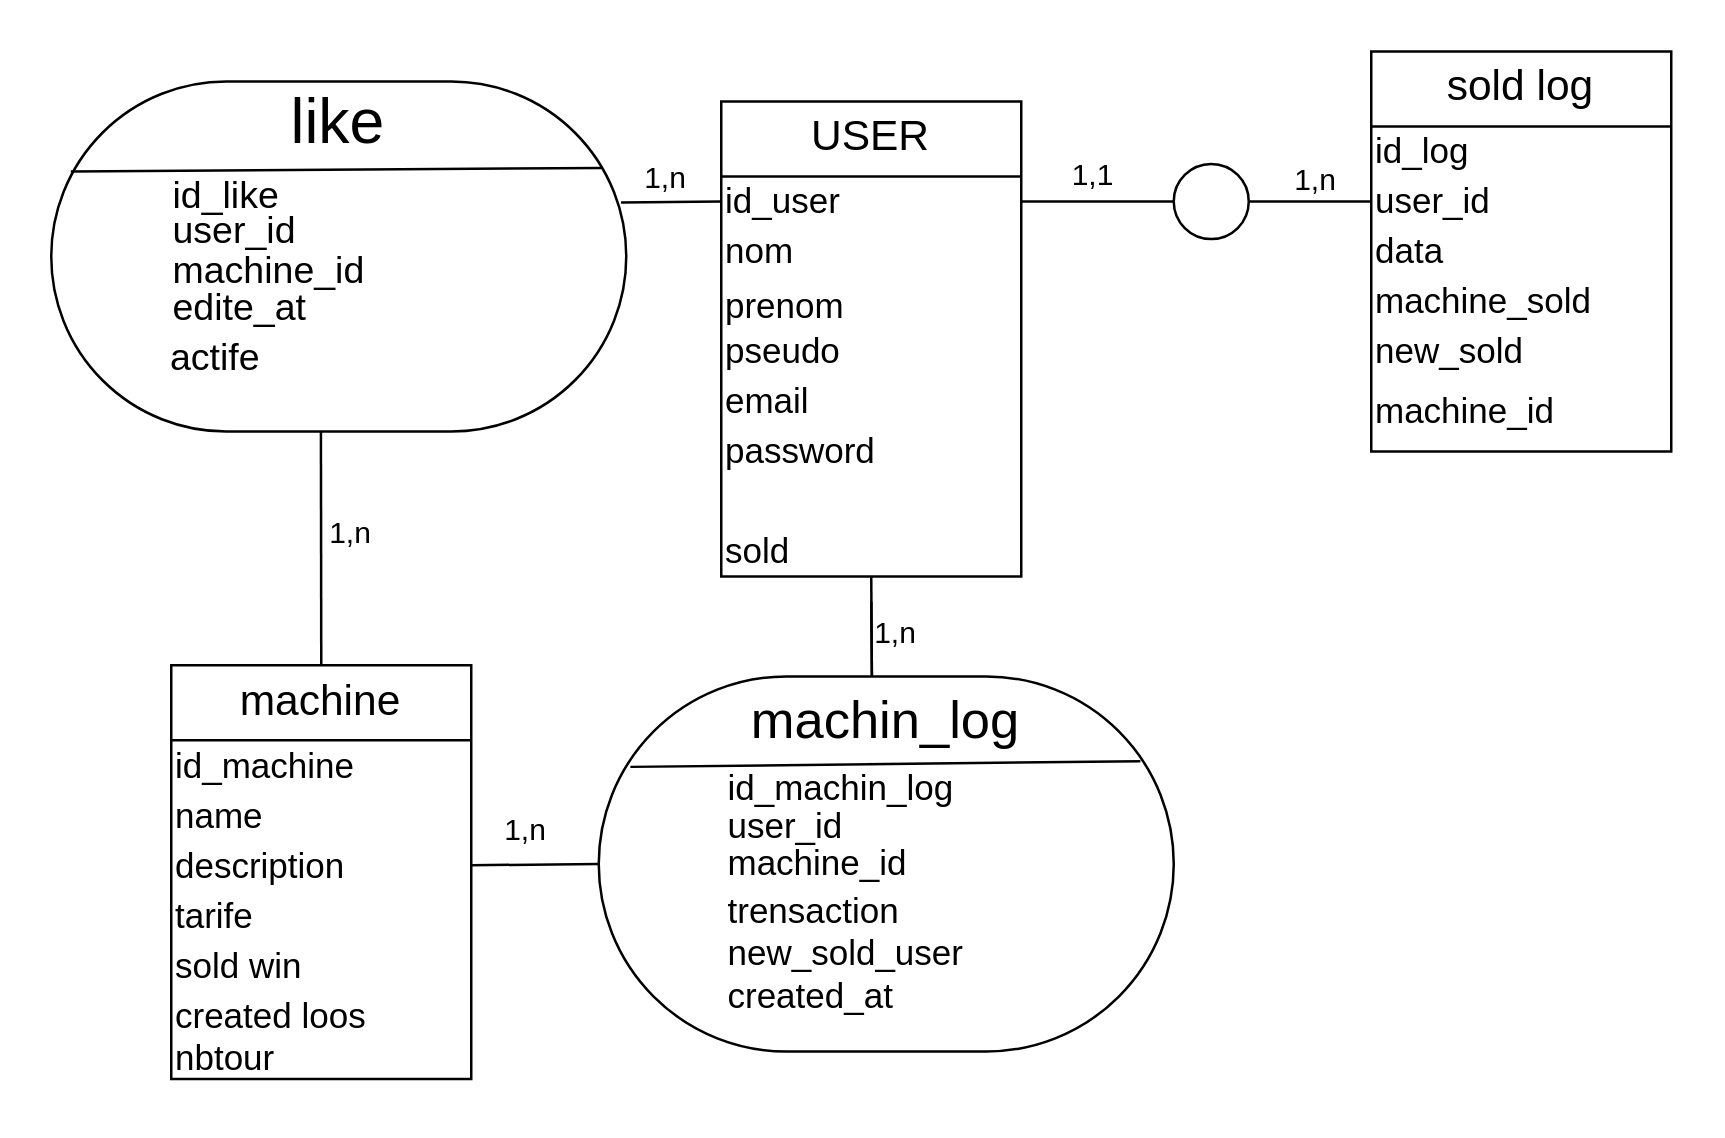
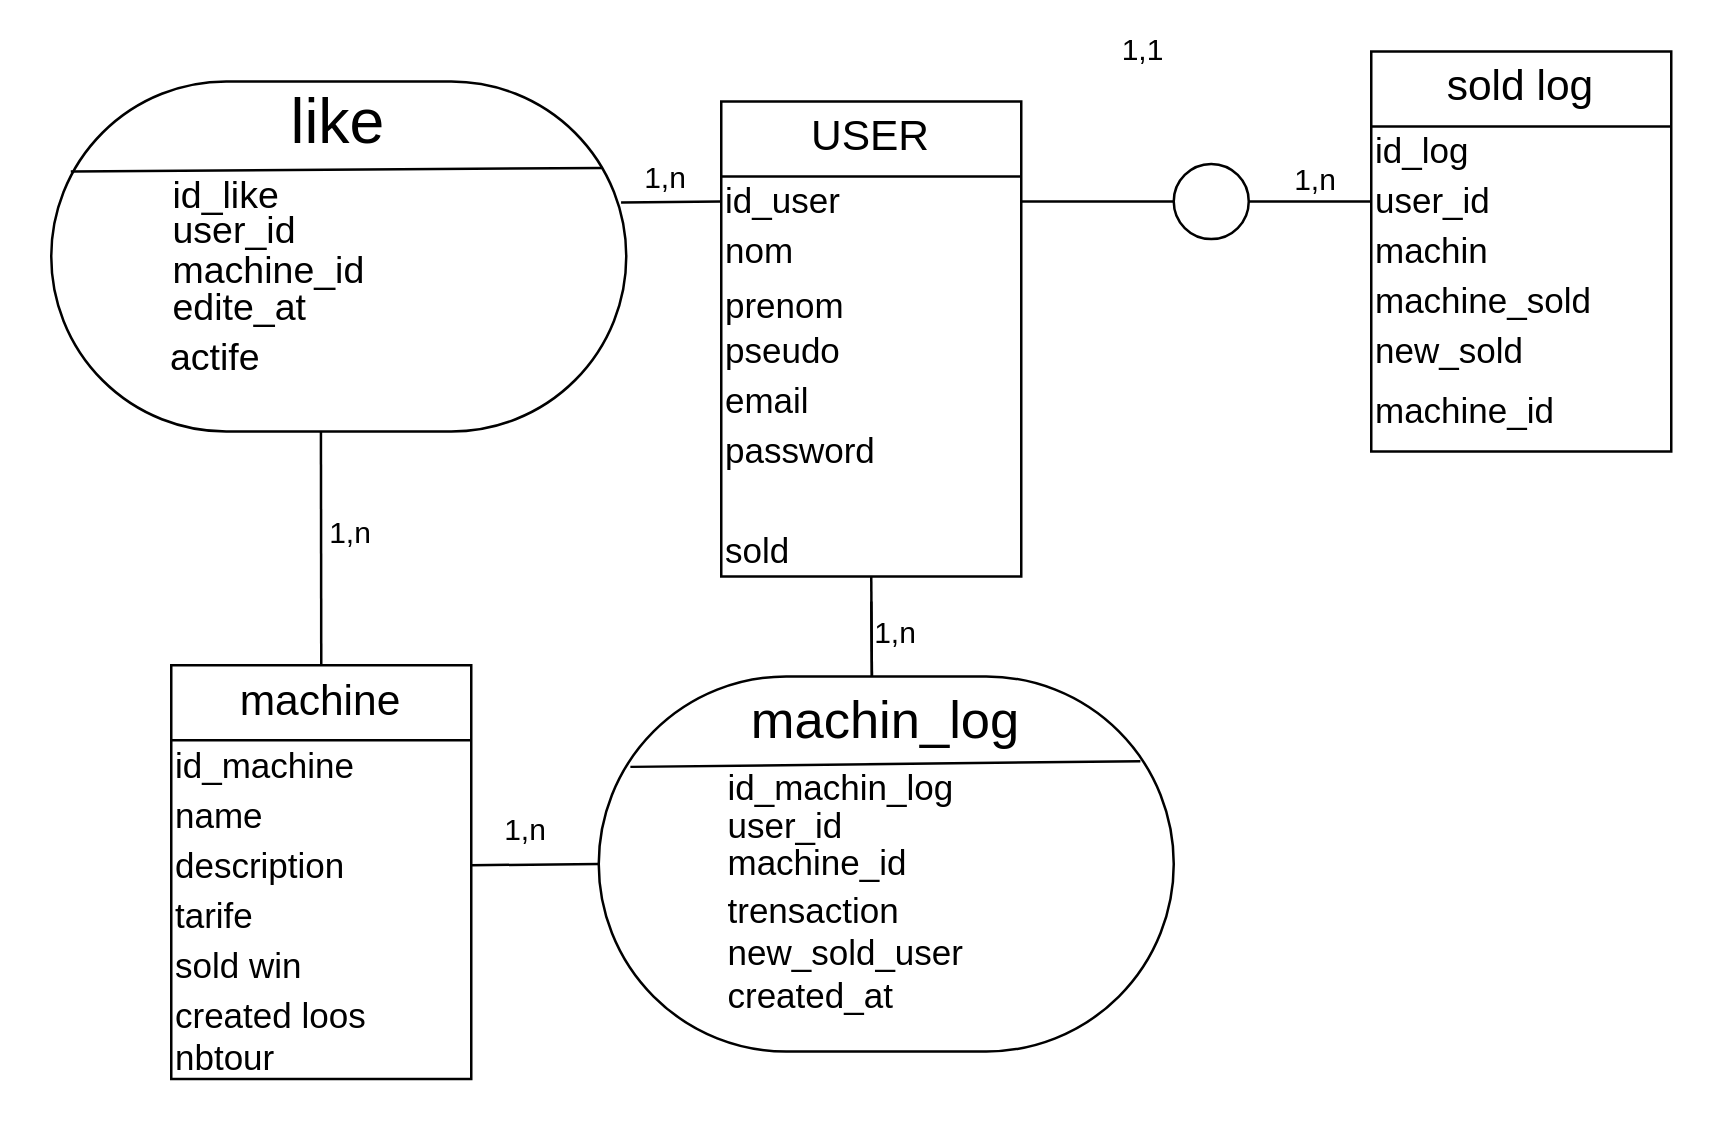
  <mxCell id="0" />
  <mxCell id="1" parent="0" />
  <mxCell id="2" value="" style="edgeStyle=orthogonalEdgeStyle;rounded=0;orthogonalLoop=1;jettySize=auto;html=1;" edge="1" parent="1" target="29"><mxGeometry relative="1" as="geometry"><mxPoint x="348" y="240" as="sourcePoint" /></mxGeometry></mxCell>
  <mxCell id="3" value="" style="rounded=0;whiteSpace=wrap;html=1;" vertex="1" parent="1"><mxGeometry x="288" y="40" width="120" height="190" as="geometry" /></mxCell>
  <mxCell id="4" value="USER" style="text;html=1;strokeColor=none;fillColor=none;align=center;verticalAlign=middle;whiteSpace=wrap;rounded=0;fontSize=17;" vertex="1" parent="1"><mxGeometry x="288" y="40" width="120" height="30" as="geometry" /></mxCell>
  <mxCell id="5" value="" style="endArrow=none;html=1;rounded=0;entryX=1;entryY=1;entryDx=0;entryDy=0;exitX=0;exitY=1;exitDx=0;exitDy=0;" edge="1" parent="1" source="4" target="4"><mxGeometry width="50" height="50" relative="1" as="geometry"><mxPoint x="578" y="400" as="sourcePoint" /><mxPoint x="628" y="350" as="targetPoint" /></mxGeometry></mxCell>
  <mxCell id="6" value="id_user" style="text;html=1;strokeColor=none;fillColor=none;align=left;verticalAlign=middle;whiteSpace=wrap;rounded=0;fontSize=14;" vertex="1" parent="1"><mxGeometry x="288" y="70" width="120" height="20" as="geometry" /></mxCell>
  <mxCell id="7" value="pseudo" style="text;html=1;strokeColor=none;fillColor=none;align=left;verticalAlign=middle;whiteSpace=wrap;rounded=0;fontSize=14;" vertex="1" parent="1"><mxGeometry x="288" y="130" width="120" height="20" as="geometry" /></mxCell>
  <mxCell id="8" value="email&lt;span style=&quot;white-space: pre;&quot;&gt;&#09;&lt;/span&gt;" style="text;html=1;strokeColor=none;fillColor=none;align=left;verticalAlign=middle;whiteSpace=wrap;rounded=0;fontSize=14;" vertex="1" parent="1"><mxGeometry x="288" y="150" width="120" height="20" as="geometry" /></mxCell>
  <mxCell id="9" value="password" style="text;html=1;strokeColor=none;fillColor=none;align=left;verticalAlign=middle;whiteSpace=wrap;rounded=0;fontSize=14;" vertex="1" parent="1"><mxGeometry x="288" y="170" width="120" height="20" as="geometry" /></mxCell>
  <mxCell id="10" value="" style="rounded=0;whiteSpace=wrap;html=1;" vertex="1" parent="1"><mxGeometry x="68" y="265.5" width="120" height="165.5" as="geometry" /></mxCell>
  <mxCell id="11" value="machine" style="text;html=1;strokeColor=none;fillColor=none;align=center;verticalAlign=middle;whiteSpace=wrap;rounded=0;fontSize=17;" vertex="1" parent="1"><mxGeometry x="68" y="265.5" width="120" height="30" as="geometry" /></mxCell>
  <mxCell id="12" value="" style="endArrow=none;html=1;rounded=0;entryX=1;entryY=1;entryDx=0;entryDy=0;exitX=0;exitY=1;exitDx=0;exitDy=0;" edge="1" parent="1" source="11" target="11"><mxGeometry width="50" height="50" relative="1" as="geometry"><mxPoint x="358" y="625.5" as="sourcePoint" /><mxPoint x="408" y="575.5" as="targetPoint" /></mxGeometry></mxCell>
  <mxCell id="13" value="id_machine" style="text;html=1;strokeColor=none;fillColor=none;align=left;verticalAlign=middle;whiteSpace=wrap;rounded=0;fontSize=14;" vertex="1" parent="1"><mxGeometry x="68" y="295.5" width="120" height="20" as="geometry" /></mxCell>
  <mxCell id="14" value="name" style="text;html=1;strokeColor=none;fillColor=none;align=left;verticalAlign=middle;whiteSpace=wrap;rounded=0;fontSize=14;" vertex="1" parent="1"><mxGeometry x="68" y="315.5" width="120" height="20" as="geometry" /></mxCell>
  <mxCell id="15" value="description" style="text;html=1;strokeColor=none;fillColor=none;align=left;verticalAlign=middle;whiteSpace=wrap;rounded=0;fontSize=14;" vertex="1" parent="1"><mxGeometry x="68" y="335.5" width="120" height="20" as="geometry" /></mxCell>
  <mxCell id="16" value="tarife" style="text;html=1;strokeColor=none;fillColor=none;align=left;verticalAlign=middle;whiteSpace=wrap;rounded=0;fontSize=14;" vertex="1" parent="1"><mxGeometry x="68" y="355.5" width="120" height="20" as="geometry" /></mxCell>
  <mxCell id="17" value="sold win" style="text;html=1;strokeColor=none;fillColor=none;align=left;verticalAlign=middle;whiteSpace=wrap;rounded=0;fontSize=14;" vertex="1" parent="1"><mxGeometry x="68" y="375.5" width="120" height="20" as="geometry" /></mxCell>
  <mxCell id="18" value="" style="endArrow=none;html=1;rounded=0;exitX=1;exitY=0.5;exitDx=0;exitDy=0;entryX=0;entryY=0.5;entryDx=0;entryDy=0;" edge="1" parent="1" target="46"><mxGeometry width="50" height="50" relative="1" as="geometry"><mxPoint x="408" y="80" as="sourcePoint" /><mxPoint x="468" y="80" as="targetPoint" /></mxGeometry></mxCell>
- <mxCell id="19" value="1,1" style="text;html=1;strokeColor=none;fillColor=none;align=center;verticalAlign=middle;whiteSpace=wrap;rounded=0;" vertex="1" parent="1"><mxGeometry x="429" y="63" width="16" height="14" as="geometry" /></mxCell>
+ <mxCell id="19" value="1,1" style="text;html=1;strokeColor=none;fillColor=none;align=center;verticalAlign=middle;whiteSpace=wrap;rounded=0;" vertex="1" parent="1"><mxGeometry x="449" y="13" width="16" height="14" as="geometry" /></mxCell>
  <mxCell id="20" value="created loos" style="text;html=1;strokeColor=none;fillColor=none;align=left;verticalAlign=middle;whiteSpace=wrap;rounded=0;fontSize=14;" vertex="1" parent="1"><mxGeometry x="68" y="395.5" width="120" height="20" as="geometry" /></mxCell>
  <mxCell id="21" value="nbtour" style="text;html=1;strokeColor=none;fillColor=none;align=left;verticalAlign=middle;whiteSpace=wrap;rounded=0;fontSize=14;" vertex="1" parent="1"><mxGeometry x="68" y="412.5" width="120" height="20" as="geometry" /></mxCell>
  <mxCell id="22" value="" style="rounded=1;whiteSpace=wrap;html=1;arcSize=50;" vertex="1" parent="1"><mxGeometry x="239" y="270" width="230" height="150" as="geometry" /></mxCell>
  <mxCell id="23" value="machin_log" style="text;html=1;strokeColor=none;fillColor=none;align=center;verticalAlign=middle;whiteSpace=wrap;rounded=0;fontSize=21;" vertex="1" parent="1"><mxGeometry x="299" y="272" width="110" height="30" as="geometry" /></mxCell>
  <mxCell id="24" value="" style="endArrow=none;html=1;rounded=0;exitX=0.055;exitY=0.241;exitDx=0;exitDy=0;exitPerimeter=0;entryX=0.942;entryY=0.226;entryDx=0;entryDy=0;entryPerimeter=0;" edge="1" parent="1" source="22" target="22"><mxGeometry width="50" height="50" relative="1" as="geometry"><mxPoint x="314" y="330" as="sourcePoint" /><mxPoint x="429" y="299" as="targetPoint" /></mxGeometry></mxCell>
  <mxCell id="25" value="id_machin_log" style="text;html=1;strokeColor=none;fillColor=none;align=left;verticalAlign=middle;whiteSpace=wrap;rounded=0;fontSize=14;" vertex="1" parent="1"><mxGeometry x="289" y="305" width="120" height="20" as="geometry" /></mxCell>
  <mxCell id="26" value="user_id" style="text;html=1;strokeColor=none;fillColor=none;align=left;verticalAlign=middle;whiteSpace=wrap;rounded=0;fontSize=14;" vertex="1" parent="1"><mxGeometry x="289" y="320" width="120" height="20" as="geometry" /></mxCell>
  <mxCell id="27" value="machine_id" style="text;html=1;strokeColor=none;fillColor=none;align=left;verticalAlign=middle;whiteSpace=wrap;rounded=0;fontSize=14;" vertex="1" parent="1"><mxGeometry x="289" y="335" width="120" height="20" as="geometry" /></mxCell>
  <mxCell id="28" value="sold" style="text;html=1;strokeColor=none;fillColor=none;align=left;verticalAlign=middle;whiteSpace=wrap;rounded=0;fontSize=14;" vertex="1" parent="1"><mxGeometry x="288" y="210" width="120" height="20" as="geometry" /></mxCell>
  <mxCell id="29" value="trensaction" style="text;html=1;strokeColor=none;fillColor=none;align=left;verticalAlign=middle;whiteSpace=wrap;rounded=0;fontSize=14;" vertex="1" parent="1"><mxGeometry x="289" y="355" width="70" height="17" as="geometry" /></mxCell>
  <mxCell id="30" value="new_sold_user" style="text;html=1;strokeColor=none;fillColor=none;align=left;verticalAlign=middle;whiteSpace=wrap;rounded=0;fontSize=14;" vertex="1" parent="1"><mxGeometry x="289" y="372" width="70" height="17" as="geometry" /></mxCell>
  <mxCell id="31" value="created_at" style="text;html=1;strokeColor=none;fillColor=none;align=left;verticalAlign=middle;whiteSpace=wrap;rounded=0;fontSize=14;" vertex="1" parent="1"><mxGeometry x="289" y="389" width="80" height="17" as="geometry" /></mxCell>
  <mxCell id="32" value="" style="endArrow=none;html=1;rounded=0;entryX=0.475;entryY=0.001;entryDx=0;entryDy=0;entryPerimeter=0;exitX=0.5;exitY=1;exitDx=0;exitDy=0;" edge="1" parent="1" source="3" target="22"><mxGeometry width="50" height="50" relative="1" as="geometry"><mxPoint x="348" y="240" as="sourcePoint" /><mxPoint x="478" y="120" as="targetPoint" /></mxGeometry></mxCell>
  <mxCell id="33" value="" style="endArrow=none;html=1;rounded=0;entryX=0;entryY=0.5;entryDx=0;entryDy=0;exitX=1;exitY=0.5;exitDx=0;exitDy=0;" edge="1" parent="1" source="15" target="22"><mxGeometry width="50" height="50" relative="1" as="geometry"><mxPoint x="218" y="260" as="sourcePoint" /><mxPoint x="208" y="280" as="targetPoint" /></mxGeometry></mxCell>
  <mxCell id="34" value="1,n" style="text;html=1;strokeColor=none;fillColor=none;align=center;verticalAlign=middle;whiteSpace=wrap;rounded=0;" vertex="1" parent="1"><mxGeometry x="350" y="246" width="16" height="14" as="geometry" /></mxCell>
  <mxCell id="35" value="1,n" style="text;html=1;strokeColor=none;fillColor=none;align=center;verticalAlign=middle;whiteSpace=wrap;rounded=0;" vertex="1" parent="1"><mxGeometry x="202" y="325" width="16" height="14" as="geometry" /></mxCell>
  <mxCell id="36" value="1,n" style="text;html=1;strokeColor=none;fillColor=none;align=center;verticalAlign=middle;whiteSpace=wrap;rounded=0;" vertex="1" parent="1"><mxGeometry x="132" y="206" width="16" height="14" as="geometry" /></mxCell>
  <mxCell id="37" value="" style="rounded=0;whiteSpace=wrap;html=1;" vertex="1" parent="1"><mxGeometry x="548" y="20" width="120" height="160" as="geometry" /></mxCell>
  <mxCell id="38" value="sold log" style="text;html=1;strokeColor=none;fillColor=none;align=center;verticalAlign=middle;whiteSpace=wrap;rounded=0;fontSize=17;" vertex="1" parent="1"><mxGeometry x="548" y="20" width="120" height="30" as="geometry" /></mxCell>
  <mxCell id="39" value="" style="endArrow=none;html=1;rounded=0;entryX=1;entryY=1;entryDx=0;entryDy=0;exitX=0;exitY=1;exitDx=0;exitDy=0;" edge="1" parent="1" source="38" target="38"><mxGeometry width="50" height="50" relative="1" as="geometry"><mxPoint x="838" y="380" as="sourcePoint" /><mxPoint x="888" y="330" as="targetPoint" /></mxGeometry></mxCell>
  <mxCell id="40" value="id_log" style="text;html=1;strokeColor=none;fillColor=none;align=left;verticalAlign=middle;whiteSpace=wrap;rounded=0;fontSize=14;" vertex="1" parent="1"><mxGeometry x="548" y="50" width="120" height="20" as="geometry" /></mxCell>
  <mxCell id="41" value="user_id" style="text;html=1;strokeColor=none;fillColor=none;align=left;verticalAlign=middle;whiteSpace=wrap;rounded=0;fontSize=14;" vertex="1" parent="1"><mxGeometry x="548" y="70" width="120" height="20" as="geometry" /></mxCell>
- <mxCell id="42" value="data" style="text;html=1;strokeColor=none;fillColor=none;align=left;verticalAlign=middle;whiteSpace=wrap;rounded=0;fontSize=14;" vertex="1" parent="1"><mxGeometry x="548" y="90" width="120" height="20" as="geometry" /></mxCell>
+ <mxCell id="42" value="machin" style="text;html=1;strokeColor=none;fillColor=none;align=left;verticalAlign=middle;whiteSpace=wrap;rounded=0;fontSize=14;" vertex="1" parent="1"><mxGeometry x="548" y="90" width="120" height="20" as="geometry" /></mxCell>
  <mxCell id="43" value="machine_sold" style="text;html=1;strokeColor=none;fillColor=none;align=left;verticalAlign=middle;whiteSpace=wrap;rounded=0;fontSize=14;" vertex="1" parent="1"><mxGeometry x="548" y="110" width="120" height="20" as="geometry" /></mxCell>
  <mxCell id="44" value="new_sold" style="text;html=1;strokeColor=none;fillColor=none;align=left;verticalAlign=middle;whiteSpace=wrap;rounded=0;fontSize=14;" vertex="1" parent="1"><mxGeometry x="548" y="130" width="120" height="20" as="geometry" /></mxCell>
  <mxCell id="45" value="machine_id" style="text;html=1;strokeColor=none;fillColor=none;align=left;verticalAlign=middle;whiteSpace=wrap;rounded=0;fontSize=14;" vertex="1" parent="1"><mxGeometry x="548" y="154" width="120" height="20" as="geometry" /></mxCell>
  <mxCell id="46" value="" style="ellipse;whiteSpace=wrap;html=1;aspect=fixed;" vertex="1" parent="1"><mxGeometry x="469" y="65" width="30" height="30" as="geometry" /></mxCell>
  <mxCell id="47" value="" style="endArrow=none;html=1;rounded=0;exitX=1;exitY=0.5;exitDx=0;exitDy=0;entryX=0;entryY=0.5;entryDx=0;entryDy=0;" edge="1" parent="1" source="46" target="41"><mxGeometry width="50" height="50" relative="1" as="geometry"><mxPoint x="518" y="190" as="sourcePoint" /><mxPoint x="588" y="80" as="targetPoint" /></mxGeometry></mxCell>
  <mxCell id="48" value="1,n" style="text;html=1;strokeColor=none;fillColor=none;align=center;verticalAlign=middle;whiteSpace=wrap;rounded=0;" vertex="1" parent="1"><mxGeometry x="518" y="65" width="16" height="14" as="geometry" /></mxCell>
  <mxCell id="49" value="" style="endArrow=none;html=1;rounded=0;entryX=0.469;entryY=0.996;entryDx=0;entryDy=0;exitX=0.5;exitY=0;exitDx=0;exitDy=0;entryPerimeter=0;" edge="1" parent="1" source="11" target="50"><mxGeometry width="50" height="50" relative="1" as="geometry"><mxPoint x="128" y="235" as="sourcePoint" /><mxPoint x="128" y="196" as="targetPoint" /></mxGeometry></mxCell>
  <mxCell id="50" value="" style="rounded=1;whiteSpace=wrap;html=1;arcSize=50;" vertex="1" parent="1"><mxGeometry x="20" y="32" width="230" height="140" as="geometry" /></mxCell>
  <mxCell id="51" value="like" style="text;html=1;strokeColor=none;fillColor=none;align=center;verticalAlign=middle;whiteSpace=wrap;rounded=0;fontSize=25;" vertex="1" parent="1"><mxGeometry x="105" y="32" width="60" height="30" as="geometry" /></mxCell>
  <mxCell id="52" value="" style="endArrow=none;html=1;rounded=0;exitX=0.034;exitY=0.257;exitDx=0;exitDy=0;exitPerimeter=0;entryX=0.958;entryY=0.247;entryDx=0;entryDy=0;entryPerimeter=0;" edge="1" parent="1" source="50" target="50"><mxGeometry width="50" height="50" relative="1" as="geometry"><mxPoint x="247" y="22" as="sourcePoint" /><mxPoint x="297" y="-28" as="targetPoint" /></mxGeometry></mxCell>
  <mxCell id="53" value="id_like" style="text;html=1;strokeColor=none;fillColor=none;align=left;verticalAlign=middle;whiteSpace=wrap;rounded=0;fontSize=15;" vertex="1" parent="1"><mxGeometry x="67" y="67" width="60" height="20" as="geometry" /></mxCell>
  <mxCell id="54" value="user_id" style="text;html=1;strokeColor=none;fillColor=none;align=left;verticalAlign=middle;whiteSpace=wrap;rounded=0;fontSize=15;" vertex="1" parent="1"><mxGeometry x="67" y="81" width="60" height="20" as="geometry" /></mxCell>
  <mxCell id="55" value="machine_id" style="text;html=1;strokeColor=none;fillColor=none;align=left;verticalAlign=middle;whiteSpace=wrap;rounded=0;fontSize=15;" vertex="1" parent="1"><mxGeometry x="67" y="97" width="60" height="20" as="geometry" /></mxCell>
  <mxCell id="56" value="edite_at" style="text;html=1;strokeColor=none;fillColor=none;align=left;verticalAlign=middle;whiteSpace=wrap;rounded=0;fontSize=15;" vertex="1" parent="1"><mxGeometry x="67" y="112" width="60" height="20" as="geometry" /></mxCell>
  <mxCell id="57" value="actife" style="text;html=1;strokeColor=none;fillColor=none;align=left;verticalAlign=middle;whiteSpace=wrap;rounded=0;fontSize=15;" vertex="1" parent="1"><mxGeometry x="66" y="132" width="60" height="20" as="geometry" /></mxCell>
  <mxCell id="58" value="" style="endArrow=none;html=1;rounded=0;entryX=0.991;entryY=0.346;entryDx=0;entryDy=0;entryPerimeter=0;exitX=0;exitY=0.5;exitDx=0;exitDy=0;" edge="1" parent="1" source="6" target="50"><mxGeometry width="50" height="50" relative="1" as="geometry"><mxPoint x="458" y="240" as="sourcePoint" /><mxPoint x="508" y="190" as="targetPoint" /></mxGeometry></mxCell>
  <mxCell id="59" value="1,n" style="text;html=1;strokeColor=none;fillColor=none;align=center;verticalAlign=middle;whiteSpace=wrap;rounded=0;" vertex="1" parent="1"><mxGeometry x="258" y="64" width="16" height="14" as="geometry" /></mxCell>
  <mxCell id="60" value="prenom" style="text;html=1;strokeColor=none;fillColor=none;align=left;verticalAlign=middle;whiteSpace=wrap;rounded=0;fontSize=14;" vertex="1" parent="1"><mxGeometry x="288" y="112" width="120" height="20" as="geometry" /></mxCell>
  <mxCell id="61" value="nom" style="text;html=1;strokeColor=none;fillColor=none;align=left;verticalAlign=middle;whiteSpace=wrap;rounded=0;fontSize=14;" vertex="1" parent="1"><mxGeometry x="288" y="90" width="120" height="20" as="geometry" /></mxCell>
